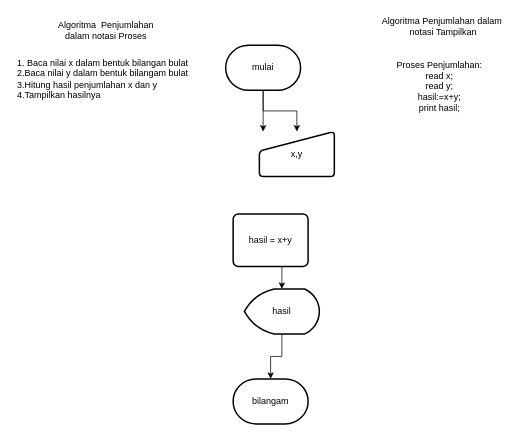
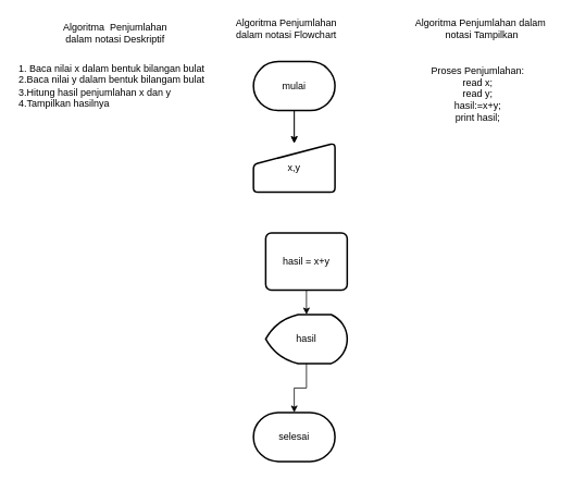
  <mxCell id="0" />
  <mxCell id="1" parent="0" />
- <mxCell id="2" value="Algoritma&amp;nbsp; Penjumlahan&lt;br&gt;dalam notasi Proses" style="text;html=1;align=center;verticalAlign=middle;resizable=0;points=[];autosize=1;strokeColor=none;fillColor=none;" vertex="1" parent="1"><mxGeometry x="70" y="25" width="140" height="30" as="geometry" /></mxCell>
+ <mxCell id="2" value="Algoritma&amp;nbsp; Penjumlahan&lt;br&gt;dalam notasi Deskriptif" style="text;html=1;align=center;verticalAlign=middle;resizable=0;points=[];autosize=1;strokeColor=none;fillColor=none;" vertex="1" parent="1"><mxGeometry x="70" y="25" width="140" height="30" as="geometry" /></mxCell>
  <mxCell id="3" value="1. Baca nilai x dalam bentuk bilangan bulat&lt;br&gt;2.Baca nilai y dalam bentuk bilangam bulat&lt;br&gt;3.Hitung hasil penjumlahan x dan y&lt;br&gt;4.Tampilkan hasilnya" style="text;html=1;align=left;verticalAlign=middle;resizable=0;points=[];autosize=1;strokeColor=none;fillColor=none;" vertex="1" parent="1"><mxGeometry x="20" y="75" width="240" height="60" as="geometry" /></mxCell>
+ <mxCell id="4" value="Algoritma Penjumlahan&lt;br&gt;dalam notasi Flowchart" style="text;html=1;align=center;verticalAlign=middle;resizable=0;points=[];autosize=1;strokeColor=none;fillColor=none;" vertex="1" parent="1"><mxGeometry x="280" y="20" width="140" height="30" as="geometry" /></mxCell>
  <mxCell id="5" value="" style="edgeStyle=orthogonalEdgeStyle;rounded=0;orthogonalLoop=1;jettySize=auto;html=1;" edge="1" parent="1" source="7" target="8"><mxGeometry relative="1" as="geometry"><Array as="points"><mxPoint x="360" y="185" /><mxPoint x="360" y="185" /></Array></mxGeometry></mxCell>
  <mxCell id="6" style="edgeStyle=orthogonalEdgeStyle;rounded=0;orthogonalLoop=1;jettySize=auto;html=1;exitX=0.5;exitY=1;exitDx=0;exitDy=0;exitPerimeter=0;" edge="1" parent="1" source="7" target="8"><mxGeometry relative="1" as="geometry" /></mxCell>
- <mxCell id="7" value="mulai&lt;br&gt;" style="strokeWidth=2;html=1;shape=mxgraph.flowchart.terminator;whiteSpace=wrap;" vertex="1" parent="1"><mxGeometry x="300" y="60" width="100" height="60" as="geometry" /></mxCell>
- <mxCell id="8" value="x,y" style="html=1;strokeWidth=2;shape=manualInput;whiteSpace=wrap;rounded=1;size=26;arcSize=11;" vertex="1" parent="1"><mxGeometry x="345" y="175" width="100" height="60" as="geometry" /></mxCell>
+ <mxCell id="7" value="mulai&lt;br&gt;" style="strokeWidth=2;html=1;shape=mxgraph.flowchart.terminator;whiteSpace=wrap;" vertex="1" parent="1"><mxGeometry x="310" y="75" width="100" height="60" as="geometry" /></mxCell>
+ <mxCell id="8" value="x,y" style="html=1;strokeWidth=2;shape=manualInput;whiteSpace=wrap;rounded=1;size=26;arcSize=11;" vertex="1" parent="1"><mxGeometry x="310" y="175" width="100" height="60" as="geometry" /></mxCell>
  <mxCell id="9" style="edgeStyle=orthogonalEdgeStyle;rounded=0;orthogonalLoop=1;jettySize=auto;html=1;exitX=0.5;exitY=1;exitDx=0;exitDy=0;exitPerimeter=0;entryX=0.5;entryY=0;entryDx=0;entryDy=0;entryPerimeter=0;" edge="1" parent="1" source="10" target="13"><mxGeometry relative="1" as="geometry" /></mxCell>
  <mxCell id="10" value="hasil" style="strokeWidth=2;html=1;shape=mxgraph.flowchart.display;whiteSpace=wrap;" vertex="1" parent="1"><mxGeometry x="325" y="385" width="100" height="60" as="geometry" /></mxCell>
  <mxCell id="11" value="Algoritma Penjumlahan dalam&amp;nbsp;&lt;br&gt;notasi Tampilkan&lt;br&gt;" style="text;html=1;align=center;verticalAlign=middle;resizable=0;points=[];autosize=1;strokeColor=none;fillColor=none;" vertex="1" parent="1"><mxGeometry x="500" y="20" width="180" height="30" as="geometry" /></mxCell>
  <mxCell id="12" value="Proses Penjumlahan:&lt;br&gt;read x;&lt;br&gt;read y;&lt;br&gt;hasil:=x+y;&lt;br&gt;print hasil;" style="text;html=1;align=center;verticalAlign=middle;resizable=0;points=[];autosize=1;strokeColor=none;fillColor=none;" vertex="1" parent="1"><mxGeometry x="520" y="75" width="130" height="80" as="geometry" /></mxCell>
- <mxCell id="13" value="bilangam" style="strokeWidth=2;html=1;shape=mxgraph.flowchart.terminator;whiteSpace=wrap;" vertex="1" parent="1"><mxGeometry x="310" y="505" width="100" height="60" as="geometry" /></mxCell>
+ <mxCell id="13" value="selesai" style="strokeWidth=2;html=1;shape=mxgraph.flowchart.terminator;whiteSpace=wrap;" vertex="1" parent="1"><mxGeometry x="310" y="505" width="100" height="60" as="geometry" /></mxCell>
  <mxCell id="14" style="edgeStyle=orthogonalEdgeStyle;rounded=0;orthogonalLoop=1;jettySize=auto;html=1;exitX=0.5;exitY=1;exitDx=0;exitDy=0;entryX=0.5;entryY=0;entryDx=0;entryDy=0;entryPerimeter=0;" edge="1" parent="1" source="15" target="10"><mxGeometry relative="1" as="geometry" /></mxCell>
- <mxCell id="15" value="hasil = x+y" style="rounded=1;whiteSpace=wrap;html=1;absoluteArcSize=1;arcSize=14;strokeWidth=2;" vertex="1" parent="1"><mxGeometry x="310" y="285" width="100" height="70" as="geometry" /></mxCell>
+ <mxCell id="15" value="hasil = x+y" style="rounded=1;whiteSpace=wrap;html=1;absoluteArcSize=1;arcSize=14;strokeWidth=2;" vertex="1" parent="1"><mxGeometry x="325" y="285" width="100" height="70" as="geometry" /></mxCell>
